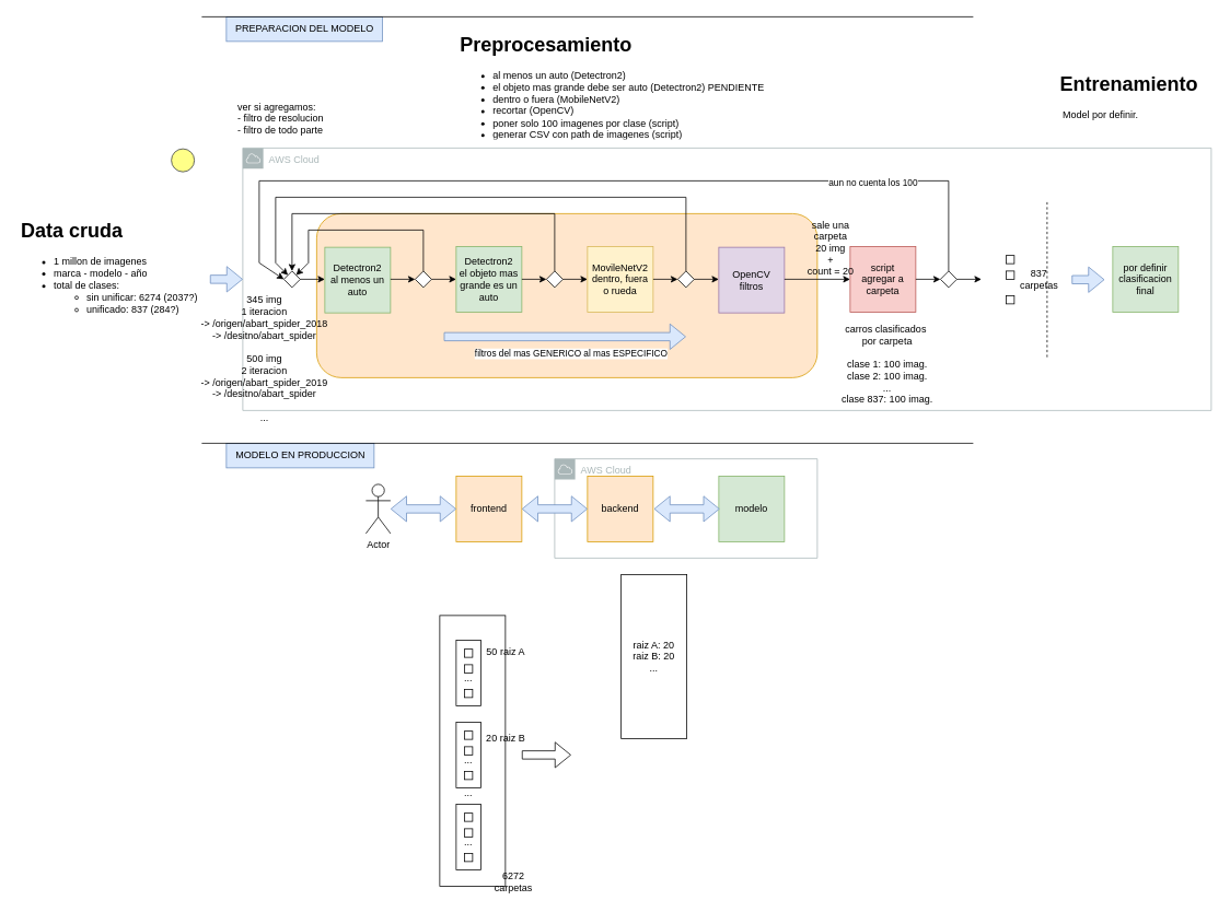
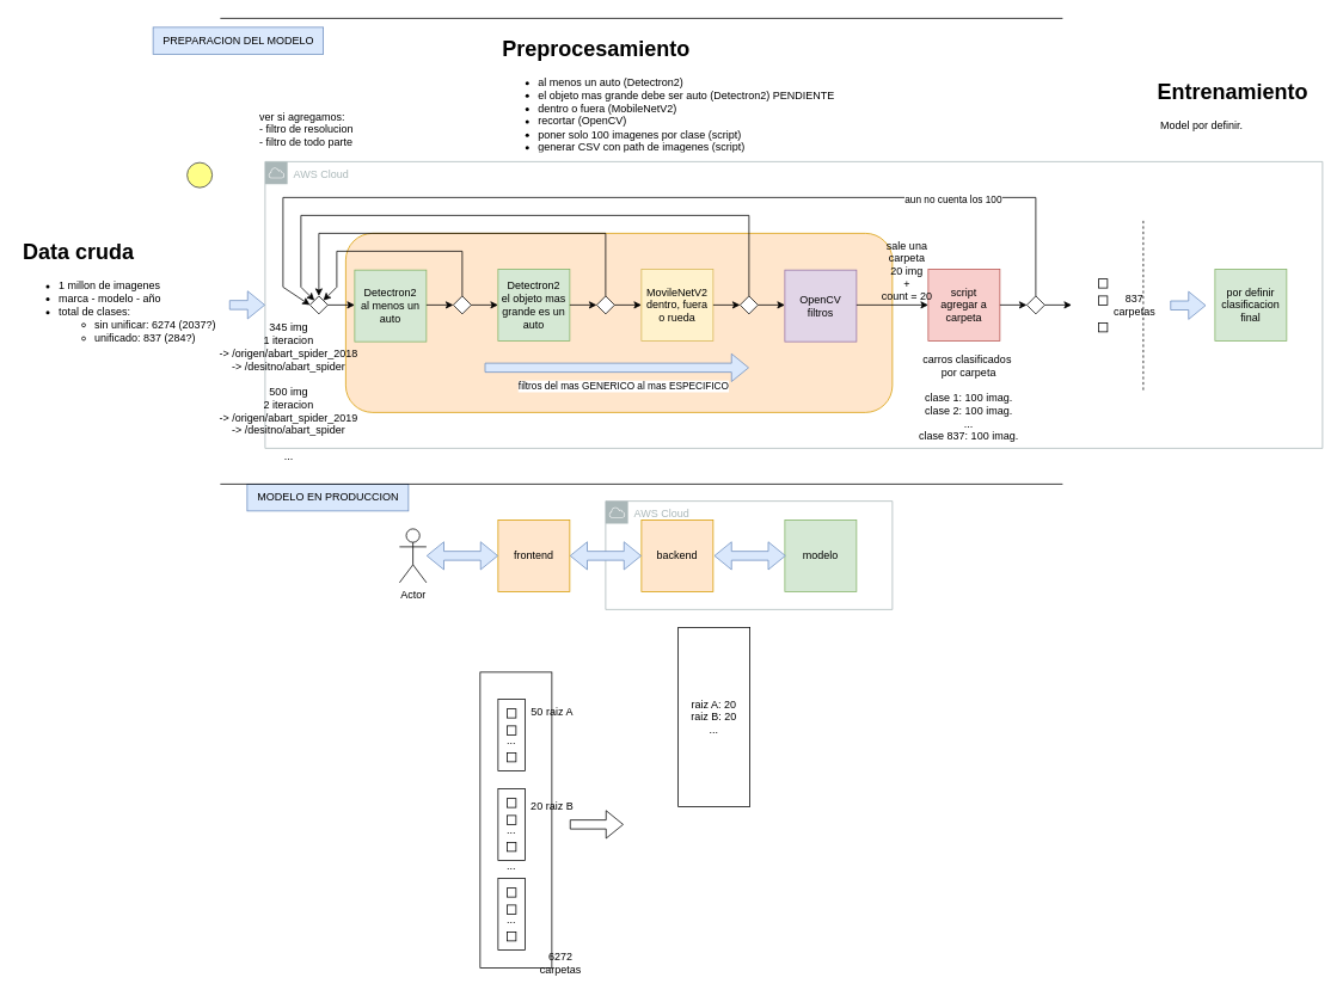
  <mxCell id="0" />
  <mxCell id="1" parent="0" />
  <mxCell id="2" value="" style="rounded=0;whiteSpace=wrap;html=1;" parent="1" vertex="1"><mxGeometry x="535" y="750" width="80" height="330" as="geometry" /></mxCell>
  <mxCell id="3" value="" style="rounded=0;whiteSpace=wrap;html=1;" parent="1" vertex="1"><mxGeometry x="555" y="780" width="30" height="80" as="geometry" /></mxCell>
  <mxCell id="4" value="AWS Cloud" style="sketch=0;outlineConnect=0;gradientColor=none;html=1;whiteSpace=wrap;fontSize=12;fontStyle=0;shape=mxgraph.aws4.group;grIcon=mxgraph.aws4.group_aws_cloud;strokeColor=#AAB7B8;fillColor=none;verticalAlign=top;align=left;spacingLeft=30;fontColor=#AAB7B8;dashed=0;" parent="1" vertex="1"><mxGeometry x="295" y="180" width="1180" height="320" as="geometry" /></mxCell>
  <mxCell id="5" value="" style="rounded=1;whiteSpace=wrap;html=1;fillColor=#ffe6cc;strokeColor=#d79b00;" parent="1" vertex="1"><mxGeometry x="385" y="260" width="610" height="200" as="geometry" /></mxCell>
  <mxCell id="6" value="AWS Cloud" style="sketch=0;outlineConnect=0;gradientColor=none;html=1;whiteSpace=wrap;fontSize=12;fontStyle=0;shape=mxgraph.aws4.group;grIcon=mxgraph.aws4.group_aws_cloud;strokeColor=#AAB7B8;fillColor=none;verticalAlign=top;align=left;spacingLeft=30;fontColor=#AAB7B8;dashed=0;" parent="1" vertex="1"><mxGeometry x="675" y="559" width="320" height="121" as="geometry" /></mxCell>
  <mxCell id="7" value="Detectron2&lt;br&gt;al menos un auto" style="whiteSpace=wrap;html=1;aspect=fixed;fillColor=#d5e8d4;strokeColor=#82b366;" parent="1" vertex="1"><mxGeometry x="395" y="301" width="80" height="80" as="geometry" /></mxCell>
  <mxCell id="8" value="" style="shape=flexArrow;endArrow=classic;html=1;rounded=0;fillColor=#dae8fc;strokeColor=#6c8ebf;" parent="1" edge="1"><mxGeometry width="50" height="50" relative="1" as="geometry"><mxPoint x="255" y="340" as="sourcePoint" /><mxPoint x="295" y="340" as="targetPoint" /></mxGeometry></mxCell>
  <mxCell id="9" value="MovileNetV2&lt;br&gt;dentro, fuera o rueda" style="whiteSpace=wrap;html=1;aspect=fixed;fillColor=#fff2cc;strokeColor=#d6b656;" parent="1" vertex="1"><mxGeometry x="715" y="300" width="80" height="80" as="geometry" /></mxCell>
  <mxCell id="10" value="" style="shape=flexArrow;endArrow=classic;html=1;rounded=0;fillColor=#dae8fc;strokeColor=#6c8ebf;" parent="1" edge="1"><mxGeometry width="50" height="50" relative="1" as="geometry"><mxPoint x="1305" y="340.5" as="sourcePoint" /><mxPoint x="1345" y="340.5" as="targetPoint" /></mxGeometry></mxCell>
  <mxCell id="11" value="carros clasificados&amp;nbsp;&lt;br&gt;por carpeta&lt;br&gt;&lt;br&gt;clase 1: 100 imag.&lt;br&gt;clase 2: 100&amp;nbsp;imag.&lt;br&gt;...&lt;br&gt;clase 837: 100&amp;nbsp;imag." style="text;html=1;align=center;verticalAlign=middle;resizable=0;points=[];autosize=1;strokeColor=none;fillColor=none;" parent="1" vertex="1"><mxGeometry x="1015" y="387" width="129" height="113" as="geometry" /></mxCell>
  <mxCell id="12" value="OpenCV&lt;br&gt;filtros" style="whiteSpace=wrap;html=1;aspect=fixed;fillColor=#e1d5e7;strokeColor=#9673a6;" parent="1" vertex="1"><mxGeometry x="875" y="301" width="80" height="80" as="geometry" /></mxCell>
  <mxCell id="13" value="por definir&lt;br&gt;clasificacion final" style="whiteSpace=wrap;html=1;aspect=fixed;fillColor=#d5e8d4;strokeColor=#82b366;" parent="1" vertex="1"><mxGeometry x="1355" y="300" width="80" height="80" as="geometry" /></mxCell>
  <mxCell id="14" value="script&lt;br&gt;agregar a carpeta" style="whiteSpace=wrap;html=1;aspect=fixed;fillColor=#f8cecc;strokeColor=#b85450;" parent="1" vertex="1"><mxGeometry x="1035" y="300" width="80" height="80" as="geometry" /></mxCell>
  <mxCell id="15" value="" style="endArrow=none;dashed=1;html=1;rounded=0;" parent="1" edge="1"><mxGeometry width="50" height="50" relative="1" as="geometry"><mxPoint x="1275" y="435" as="sourcePoint" /><mxPoint x="1275" y="245" as="targetPoint" /></mxGeometry></mxCell>
  <mxCell id="16" value="" style="shape=flexArrow;endArrow=classic;html=1;rounded=0;fillColor=#dae8fc;strokeColor=#6c8ebf;" parent="1" edge="1"><mxGeometry width="50" height="50" relative="1" as="geometry"><mxPoint x="540" y="410" as="sourcePoint" /><mxPoint x="835" y="410" as="targetPoint" /></mxGeometry></mxCell>
  <mxCell id="17" value="filtros del mas GENERICO al mas ESPECIFICO" style="edgeLabel;html=1;align=center;verticalAlign=middle;resizable=0;points=[];" parent="16" vertex="1" connectable="0"><mxGeometry x="-0.7" y="1" relative="1" as="geometry"><mxPoint x="110" y="21" as="offset" /></mxGeometry></mxCell>
  <mxCell id="18" value="" style="rounded=0;whiteSpace=wrap;html=1;" parent="1" vertex="1"><mxGeometry x="1225" y="311" width="10" height="10" as="geometry" /></mxCell>
  <mxCell id="19" value="" style="rounded=0;whiteSpace=wrap;html=1;" parent="1" vertex="1"><mxGeometry x="1225" y="330" width="10" height="10" as="geometry" /></mxCell>
  <mxCell id="20" value="" style="rounded=0;whiteSpace=wrap;html=1;" parent="1" vertex="1"><mxGeometry x="1225" y="360" width="10" height="10" as="geometry" /></mxCell>
  <mxCell id="21" value="837&lt;br&gt;carpetas" style="text;html=1;align=center;verticalAlign=middle;resizable=0;points=[];autosize=1;strokeColor=none;fillColor=none;" parent="1" vertex="1"><mxGeometry x="1230" y="320" width="70" height="40" as="geometry" /></mxCell>
  <mxCell id="22" value="backend" style="whiteSpace=wrap;html=1;aspect=fixed;fillColor=#ffe6cc;strokeColor=#d79b00;" parent="1" vertex="1"><mxGeometry x="715" y="580" width="80" height="80" as="geometry" /></mxCell>
  <mxCell id="23" value="modelo" style="whiteSpace=wrap;html=1;aspect=fixed;fillColor=#d5e8d4;strokeColor=#82b366;" parent="1" vertex="1"><mxGeometry x="875" y="580" width="80" height="80" as="geometry" /></mxCell>
  <mxCell id="24" value="frontend" style="whiteSpace=wrap;html=1;aspect=fixed;fillColor=#ffe6cc;strokeColor=#d79b00;" parent="1" vertex="1"><mxGeometry x="555" y="580" width="80" height="80" as="geometry" /></mxCell>
  <mxCell id="25" value="Actor" style="shape=umlActor;verticalLabelPosition=bottom;verticalAlign=top;html=1;outlineConnect=0;" parent="1" vertex="1"><mxGeometry x="445" y="590" width="30" height="60" as="geometry" /></mxCell>
  <mxCell id="26" value="" style="shape=flexArrow;endArrow=classic;startArrow=classic;html=1;rounded=0;fillColor=#dae8fc;strokeColor=#6c8ebf;" parent="1" edge="1"><mxGeometry width="100" height="100" relative="1" as="geometry"><mxPoint x="475" y="620" as="sourcePoint" /><mxPoint x="555" y="620" as="targetPoint" /></mxGeometry></mxCell>
  <mxCell id="27" value="" style="shape=flexArrow;endArrow=classic;startArrow=classic;html=1;rounded=0;fillColor=#dae8fc;strokeColor=#6c8ebf;" parent="1" edge="1"><mxGeometry width="100" height="100" relative="1" as="geometry"><mxPoint x="635" y="620" as="sourcePoint" /><mxPoint x="715" y="620" as="targetPoint" /></mxGeometry></mxCell>
  <mxCell id="28" value="" style="shape=flexArrow;endArrow=classic;startArrow=classic;html=1;rounded=0;fillColor=#dae8fc;strokeColor=#6c8ebf;" parent="1" edge="1"><mxGeometry width="100" height="100" relative="1" as="geometry"><mxPoint x="796" y="620" as="sourcePoint" /><mxPoint x="876" y="620" as="targetPoint" /></mxGeometry></mxCell>
- <mxCell id="29" value="PREPARACION DEL MODELO" style="text;html=1;align=center;verticalAlign=middle;resizable=0;points=[];autosize=1;strokeColor=#6c8ebf;fillColor=#dae8fc;" parent="1" vertex="1"><mxGeometry x="275" y="20" width="190" height="30" as="geometry" /></mxCell>
+ <mxCell id="29" value="PREPARACION DEL MODELO" style="text;html=1;align=center;verticalAlign=middle;resizable=0;points=[];autosize=1;strokeColor=#6c8ebf;fillColor=#dae8fc;" parent="1" vertex="1"><mxGeometry x="170" y="30" width="190" height="30" as="geometry" /></mxCell>
  <mxCell id="30" value="MODELO EN PRODUCCION" style="text;html=1;align=center;verticalAlign=middle;resizable=0;points=[];autosize=1;strokeColor=#6c8ebf;fillColor=#dae8fc;" parent="1" vertex="1"><mxGeometry x="275" y="540" width="180" height="30" as="geometry" /></mxCell>
  <mxCell id="31" value="" style="endArrow=none;html=1;rounded=0;" parent="1" edge="1"><mxGeometry width="50" height="50" relative="1" as="geometry"><mxPoint x="245" y="540" as="sourcePoint" /><mxPoint x="1185" y="540" as="targetPoint" /></mxGeometry></mxCell>
  <mxCell id="32" value="" style="rhombus;whiteSpace=wrap;html=1;" parent="1" vertex="1"><mxGeometry x="505" y="330" width="20" height="20" as="geometry" /></mxCell>
  <mxCell id="33" value="" style="endArrow=classic;html=1;rounded=0;entryX=0;entryY=0.5;entryDx=0;entryDy=0;" parent="1" target="51" edge="1"><mxGeometry width="50" height="50" relative="1" as="geometry"><mxPoint x="525" y="340" as="sourcePoint" /><mxPoint x="555" y="290" as="targetPoint" /></mxGeometry></mxCell>
  <mxCell id="34" value="" style="endArrow=classic;html=1;rounded=0;entryX=0;entryY=0.5;entryDx=0;entryDy=0;" parent="1" edge="1"><mxGeometry width="50" height="50" relative="1" as="geometry"><mxPoint x="475" y="340" as="sourcePoint" /><mxPoint x="505" y="340" as="targetPoint" /></mxGeometry></mxCell>
  <mxCell id="35" value="" style="endArrow=classic;html=1;rounded=0;exitX=0.5;exitY=0;exitDx=0;exitDy=0;entryX=1;entryY=0;entryDx=0;entryDy=0;" parent="1" edge="1"><mxGeometry width="50" height="50" relative="1" as="geometry"><mxPoint x="515" y="330" as="sourcePoint" /><mxPoint x="360" y="335" as="targetPoint" /><Array as="points"><mxPoint x="515" y="280" /><mxPoint x="375" y="280" /><mxPoint x="375" y="320" /></Array></mxGeometry></mxCell>
  <mxCell id="36" value="" style="rhombus;whiteSpace=wrap;html=1;" parent="1" vertex="1"><mxGeometry x="345" y="330" width="20" height="20" as="geometry" /></mxCell>
  <mxCell id="37" value="" style="endArrow=classic;html=1;rounded=0;entryX=0;entryY=0.5;entryDx=0;entryDy=0;" parent="1" edge="1"><mxGeometry width="50" height="50" relative="1" as="geometry"><mxPoint x="365" y="340" as="sourcePoint" /><mxPoint x="395" y="340" as="targetPoint" /></mxGeometry></mxCell>
  <mxCell id="38" value="" style="endArrow=classic;html=1;rounded=0;entryX=0;entryY=0.5;entryDx=0;entryDy=0;" parent="1" edge="1"><mxGeometry width="50" height="50" relative="1" as="geometry"><mxPoint x="795" y="340" as="sourcePoint" /><mxPoint x="825" y="340" as="targetPoint" /></mxGeometry></mxCell>
  <mxCell id="39" value="" style="endArrow=classic;html=1;rounded=0;entryX=0;entryY=0.5;entryDx=0;entryDy=0;" parent="1" edge="1"><mxGeometry width="50" height="50" relative="1" as="geometry"><mxPoint x="845" y="340" as="sourcePoint" /><mxPoint x="875" y="340" as="targetPoint" /></mxGeometry></mxCell>
  <mxCell id="40" value="" style="endArrow=classic;html=1;rounded=0;entryX=0;entryY=0.5;entryDx=0;entryDy=0;" parent="1" target="14" edge="1"><mxGeometry width="50" height="50" relative="1" as="geometry"><mxPoint x="955" y="340" as="sourcePoint" /><mxPoint x="985" y="340" as="targetPoint" /></mxGeometry></mxCell>
  <mxCell id="41" value="" style="rhombus;whiteSpace=wrap;html=1;" parent="1" vertex="1"><mxGeometry x="825" y="330" width="20" height="20" as="geometry" /></mxCell>
  <mxCell id="42" value="" style="endArrow=classic;html=1;rounded=0;entryX=0;entryY=0;entryDx=0;entryDy=0;exitX=0.5;exitY=0;exitDx=0;exitDy=0;" parent="1" source="41" target="36" edge="1"><mxGeometry width="50" height="50" relative="1" as="geometry"><mxPoint x="675" y="330" as="sourcePoint" /><mxPoint x="515" y="350" as="targetPoint" /><Array as="points"><mxPoint x="835" y="240" /><mxPoint x="335" y="240" /><mxPoint x="335" y="320" /></Array></mxGeometry></mxCell>
  <mxCell id="43" value="" style="endArrow=none;html=1;rounded=0;" parent="1" edge="1"><mxGeometry width="50" height="50" relative="1" as="geometry"><mxPoint x="245" y="20" as="sourcePoint" /><mxPoint x="1185" y="20" as="targetPoint" /></mxGeometry></mxCell>
  <mxCell id="44" value="&lt;h1&gt;Data cruda&lt;/h1&gt;&lt;ul&gt;&lt;li&gt;&lt;span style=&quot;&quot;&gt;1 millon de imagenes&lt;/span&gt;&lt;/li&gt;&lt;li&gt;&lt;span style=&quot;&quot;&gt;marca - modelo - año&lt;/span&gt;&lt;/li&gt;&lt;li&gt;&lt;span style=&quot;&quot;&gt;total de clases:&lt;/span&gt;&lt;/li&gt;&lt;ul&gt;&lt;li&gt;&lt;span style=&quot;&quot;&gt;sin unificar: 6274 (2037?)&lt;/span&gt;&lt;/li&gt;&lt;li&gt;&lt;span style=&quot;&quot;&gt;unificado: 837 (284?)&lt;/span&gt;&lt;/li&gt;&lt;/ul&gt;&lt;/ul&gt;&lt;p&gt;&lt;/p&gt;" style="text;html=1;strokeColor=none;fillColor=none;spacing=5;spacingTop=-20;whiteSpace=wrap;overflow=hidden;rounded=0;" parent="1" vertex="1"><mxGeometry x="20" y="261" width="229" height="144" as="geometry" /></mxCell>
  <mxCell id="45" value="" style="rhombus;whiteSpace=wrap;html=1;" parent="1" vertex="1"><mxGeometry x="1145" y="330" width="20" height="20" as="geometry" /></mxCell>
  <mxCell id="46" value="" style="endArrow=classic;html=1;rounded=0;entryX=0;entryY=0.5;entryDx=0;entryDy=0;" parent="1" edge="1"><mxGeometry width="50" height="50" relative="1" as="geometry"><mxPoint x="1115" y="340" as="sourcePoint" /><mxPoint x="1145" y="340" as="targetPoint" /></mxGeometry></mxCell>
  <mxCell id="47" value="" style="endArrow=classic;html=1;rounded=0;entryX=0;entryY=0.5;entryDx=0;entryDy=0;exitX=0.5;exitY=0;exitDx=0;exitDy=0;" parent="1" source="45" target="36" edge="1"><mxGeometry width="50" height="50" relative="1" as="geometry"><mxPoint x="995" y="330" as="sourcePoint" /><mxPoint x="1045" y="280" as="targetPoint" /><Array as="points"><mxPoint x="1155" y="220" /><mxPoint x="315" y="220" /><mxPoint x="315" y="320" /></Array></mxGeometry></mxCell>
  <mxCell id="48" value="aun no cuenta los 100" style="edgeLabel;html=1;align=center;verticalAlign=middle;resizable=0;points=[];" parent="47" vertex="1" connectable="0"><mxGeometry x="-0.626" y="1" relative="1" as="geometry"><mxPoint as="offset" /></mxGeometry></mxCell>
  <mxCell id="49" value="" style="endArrow=classic;html=1;rounded=0;entryX=0;entryY=0.5;entryDx=0;entryDy=0;" parent="1" edge="1"><mxGeometry width="50" height="50" relative="1" as="geometry"><mxPoint x="1165" y="340" as="sourcePoint" /><mxPoint x="1195" y="340" as="targetPoint" /></mxGeometry></mxCell>
  <mxCell id="50" value="&lt;h1&gt;Preprocesamiento&lt;/h1&gt;&lt;p&gt;&lt;/p&gt;&lt;ul&gt;&lt;li&gt;&lt;span style=&quot;background-color: initial;&quot;&gt;al menos un auto (Detectron2)&lt;/span&gt;&lt;/li&gt;&lt;li&gt;el objeto mas grande debe ser auto (Detectron2) PENDIENTE&lt;/li&gt;&lt;li&gt;&lt;span style=&quot;background-color: initial;&quot;&gt;dentro o fuera (MobileNetV2)&lt;/span&gt;&lt;/li&gt;&lt;li&gt;&lt;span style=&quot;background-color: initial;&quot;&gt;recortar (OpenCV)&lt;/span&gt;&lt;/li&gt;&lt;li&gt;&lt;span style=&quot;background-color: initial;&quot;&gt;poner solo 100 imagenes por clase (script)&lt;/span&gt;&lt;/li&gt;&lt;li&gt;&lt;span style=&quot;background-color: initial;&quot;&gt;generar CSV con path de imagenes&amp;nbsp;&lt;/span&gt;(script)&lt;/li&gt;&lt;/ul&gt;" style="text;html=1;strokeColor=none;fillColor=none;spacing=5;spacingTop=-20;whiteSpace=wrap;overflow=hidden;rounded=0;" parent="1" vertex="1"><mxGeometry x="555" y="34" width="387" height="136" as="geometry" /></mxCell>
  <mxCell id="51" value="Detectron2&lt;br&gt;el objeto mas grande es un auto" style="whiteSpace=wrap;html=1;aspect=fixed;fillColor=#d5e8d4;strokeColor=#82b366;" parent="1" vertex="1"><mxGeometry x="555" y="300" width="80" height="80" as="geometry" /></mxCell>
  <mxCell id="52" value="" style="rhombus;whiteSpace=wrap;html=1;" parent="1" vertex="1"><mxGeometry x="665" y="330" width="20" height="20" as="geometry" /></mxCell>
  <mxCell id="53" value="" style="endArrow=classic;html=1;rounded=0;entryX=0;entryY=0.5;entryDx=0;entryDy=0;" parent="1" edge="1"><mxGeometry width="50" height="50" relative="1" as="geometry"><mxPoint x="635" y="340" as="sourcePoint" /><mxPoint x="665" y="340" as="targetPoint" /></mxGeometry></mxCell>
  <mxCell id="54" value="" style="endArrow=classic;html=1;rounded=0;entryX=0;entryY=0.5;entryDx=0;entryDy=0;" parent="1" edge="1"><mxGeometry width="50" height="50" relative="1" as="geometry"><mxPoint x="685" y="340" as="sourcePoint" /><mxPoint x="715" y="340" as="targetPoint" /></mxGeometry></mxCell>
  <mxCell id="55" value="" style="endArrow=classic;html=1;rounded=0;entryX=0.5;entryY=0;entryDx=0;entryDy=0;" parent="1" target="36" edge="1"><mxGeometry width="50" height="50" relative="1" as="geometry"><mxPoint x="675" y="330" as="sourcePoint" /><mxPoint x="725" y="280" as="targetPoint" /><Array as="points"><mxPoint x="675" y="260" /><mxPoint x="355" y="260" /></Array></mxGeometry></mxCell>
  <mxCell id="56" value="&lt;h1&gt;Entrenamiento&lt;/h1&gt;&lt;p&gt;&amp;nbsp;Model por definir.&lt;/p&gt;" style="text;html=1;strokeColor=none;fillColor=none;spacing=5;spacingTop=-20;whiteSpace=wrap;overflow=hidden;rounded=0;" parent="1" vertex="1"><mxGeometry x="1286" y="82" width="190" height="120" as="geometry" /></mxCell>
  <mxCell id="57" value="ver si agregamos:&lt;br&gt;- filtro de resolucion&lt;br&gt;- filtro de todo parte" style="text;html=1;align=left;verticalAlign=middle;resizable=0;points=[];autosize=1;strokeColor=none;fillColor=none;" parent="1" vertex="1"><mxGeometry x="287" y="116" width="123" height="55" as="geometry" /></mxCell>
  <mxCell id="58" value="" style="rounded=0;whiteSpace=wrap;html=1;" parent="1" vertex="1"><mxGeometry x="565" y="791" width="10" height="10" as="geometry" /></mxCell>
  <mxCell id="59" value="" style="rounded=0;whiteSpace=wrap;html=1;" parent="1" vertex="1"><mxGeometry x="565" y="810" width="10" height="10" as="geometry" /></mxCell>
  <mxCell id="60" value="" style="rounded=0;whiteSpace=wrap;html=1;" parent="1" vertex="1"><mxGeometry x="565" y="840" width="10" height="10" as="geometry" /></mxCell>
  <mxCell id="61" value="..." style="text;html=1;strokeColor=none;fillColor=none;align=center;verticalAlign=middle;whiteSpace=wrap;rounded=0;" parent="1" vertex="1"><mxGeometry x="540" y="811" width="60" height="30" as="geometry" /></mxCell>
  <mxCell id="62" value="6272 carpetas" style="text;html=1;strokeColor=none;fillColor=none;align=center;verticalAlign=middle;whiteSpace=wrap;rounded=0;" parent="1" vertex="1"><mxGeometry x="595" y="1060" width="60" height="30" as="geometry" /></mxCell>
  <mxCell id="63" value="" style="rounded=0;whiteSpace=wrap;html=1;" parent="1" vertex="1"><mxGeometry x="555" y="880" width="30" height="80" as="geometry" /></mxCell>
  <mxCell id="64" value="" style="rounded=0;whiteSpace=wrap;html=1;" parent="1" vertex="1"><mxGeometry x="565" y="891" width="10" height="10" as="geometry" /></mxCell>
  <mxCell id="65" value="" style="rounded=0;whiteSpace=wrap;html=1;" parent="1" vertex="1"><mxGeometry x="565" y="910" width="10" height="10" as="geometry" /></mxCell>
  <mxCell id="66" value="" style="rounded=0;whiteSpace=wrap;html=1;" parent="1" vertex="1"><mxGeometry x="565" y="940" width="10" height="10" as="geometry" /></mxCell>
  <mxCell id="67" value="..." style="text;html=1;strokeColor=none;fillColor=none;align=center;verticalAlign=middle;whiteSpace=wrap;rounded=0;" parent="1" vertex="1"><mxGeometry x="540" y="911" width="60" height="30" as="geometry" /></mxCell>
  <mxCell id="68" value="" style="rounded=0;whiteSpace=wrap;html=1;" parent="1" vertex="1"><mxGeometry x="555" y="980" width="30" height="80" as="geometry" /></mxCell>
  <mxCell id="69" value="" style="rounded=0;whiteSpace=wrap;html=1;" parent="1" vertex="1"><mxGeometry x="565" y="991" width="10" height="10" as="geometry" /></mxCell>
  <mxCell id="70" value="" style="rounded=0;whiteSpace=wrap;html=1;" parent="1" vertex="1"><mxGeometry x="565" y="1010" width="10" height="10" as="geometry" /></mxCell>
  <mxCell id="71" value="" style="rounded=0;whiteSpace=wrap;html=1;" parent="1" vertex="1"><mxGeometry x="565" y="1040" width="10" height="10" as="geometry" /></mxCell>
  <mxCell id="72" value="..." style="text;html=1;strokeColor=none;fillColor=none;align=center;verticalAlign=middle;whiteSpace=wrap;rounded=0;" parent="1" vertex="1"><mxGeometry x="540" y="951" width="60" height="30" as="geometry" /></mxCell>
  <mxCell id="73" value="..." style="text;html=1;strokeColor=none;fillColor=none;align=center;verticalAlign=middle;whiteSpace=wrap;rounded=0;" parent="1" vertex="1"><mxGeometry x="540" y="1011" width="60" height="30" as="geometry" /></mxCell>
  <mxCell id="74" value="50 raiz A" style="text;html=1;align=center;verticalAlign=middle;resizable=0;points=[];autosize=1;strokeColor=none;fillColor=none;" parent="1" vertex="1"><mxGeometry x="580" y="780" width="70" height="30" as="geometry" /></mxCell>
  <mxCell id="75" value="20 raiz B" style="text;html=1;align=center;verticalAlign=middle;resizable=0;points=[];autosize=1;strokeColor=none;fillColor=none;" parent="1" vertex="1"><mxGeometry x="580" y="885" width="70" height="30" as="geometry" /></mxCell>
  <mxCell id="76" value="" style="shape=flexArrow;endArrow=classic;html=1;rounded=0;" parent="1" edge="1"><mxGeometry width="50" height="50" relative="1" as="geometry"><mxPoint x="635" y="920" as="sourcePoint" /><mxPoint x="695" y="920" as="targetPoint" /><Array as="points"><mxPoint x="635" y="920" /></Array></mxGeometry></mxCell>
  <mxCell id="77" value="raiz A: 20&lt;br&gt;raiz B: 20&lt;br&gt;..." style="rounded=0;whiteSpace=wrap;html=1;" parent="1" vertex="1"><mxGeometry x="756" y="700" width="80" height="200" as="geometry" /></mxCell>
  <mxCell id="78" value="" style="ellipse;whiteSpace=wrap;html=1;aspect=fixed;fillColor=#ffff88;strokeColor=#36393d;" vertex="1" parent="1"><mxGeometry x="208" y="181" width="28" height="28" as="geometry" /></mxCell>
  <mxCell id="79" value="345 img&lt;br&gt;1 iteracion&lt;br&gt;-&amp;gt; /origen/abart_spider_2018&lt;br&gt;-&amp;gt; /desitno/abart_spider&lt;br&gt;&lt;br&gt;500 img&lt;br&gt;2 iteracion&lt;br&gt;-&amp;gt; /origen/abart_spider_2019&lt;br&gt;-&amp;gt; /desitno/abart_spider&lt;br&gt;&lt;br&gt;..." style="text;html=1;align=center;verticalAlign=middle;resizable=0;points=[];autosize=1;strokeColor=none;fillColor=none;" vertex="1" parent="1"><mxGeometry x="235" y="352" width="172" height="170" as="geometry" /></mxCell>
  <mxCell id="80" value="sale una&lt;br&gt;carpeta&lt;br&gt;20 img&lt;br&gt;+&lt;br&gt;count = 20" style="text;html=1;align=center;verticalAlign=middle;resizable=0;points=[];autosize=1;strokeColor=none;fillColor=none;" vertex="1" parent="1"><mxGeometry x="974" y="260" width="74" height="84" as="geometry" /></mxCell>
